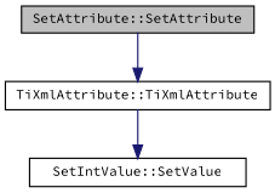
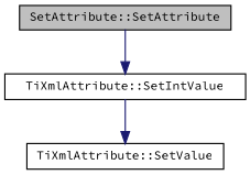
  digraph {
    fontname="Source Code Pro"
    rankdir=TB
    node [color=black fillcolor=white fontname="Source Code Pro" fontsize=10 shape=record style=filled]
    edge [color=midnightblue fontname="Source Code Pro" fontsize=10 labelfontname=Helvetica labelfontsize=10 style=solid]
    n1 [fillcolor=grey75 fontcolor=black height=0.2 label="SetAttribute::SetAttribute" width=0.4]
-   n2 [height=0.2 label="TiXmlAttribute::TiXmlAttribute" width=0.4]
-   n3 [height=0.2 label="SetIntValue::SetValue" width=0.4]
+   n2 [height=0.2 label="TiXmlAttribute::SetIntValue" width=0.4]
+   n3 [height=0.2 label="TiXmlAttribute::SetValue" width=0.4]
    n1 -> n2
    n2 -> n3
  }
